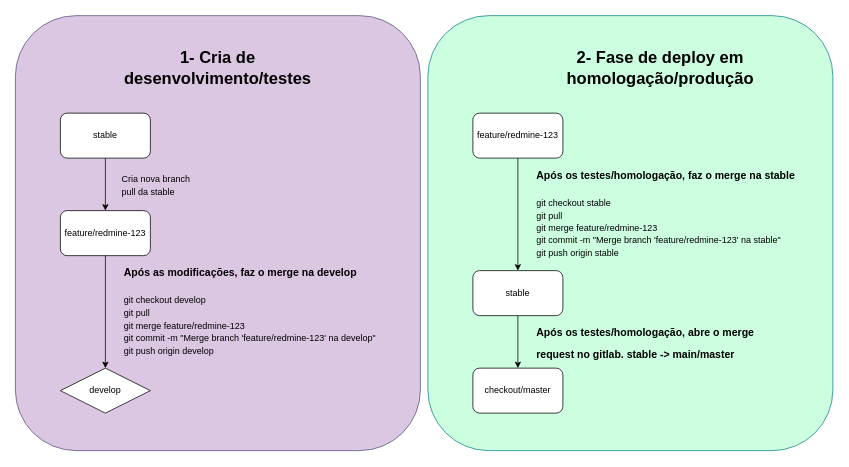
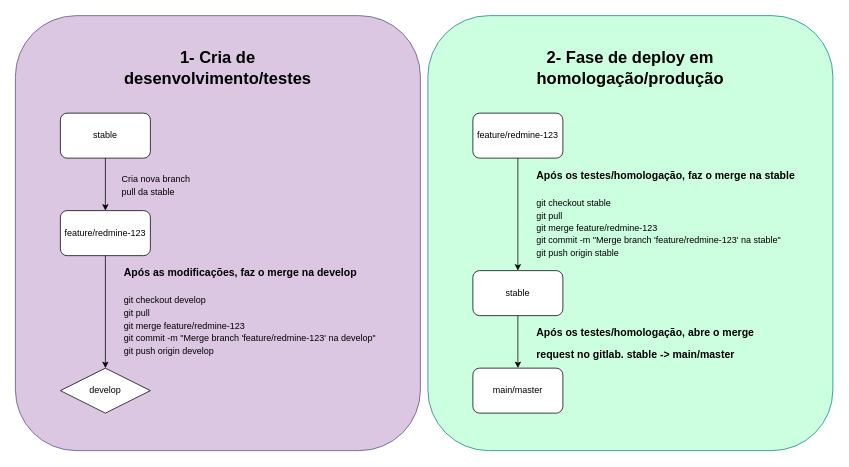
  <mxCell id="0" />
  <mxCell id="1" parent="0" />
  <mxCell id="2" value="" style="rounded=1;whiteSpace=wrap;html=1;fontSize=12;fillColor=#DBC7E2;strokeColor=#56517e;" vertex="1" parent="1"><mxGeometry x="20" y="20" width="540" height="580" as="geometry" /></mxCell>
  <mxCell id="3" value="stable" style="rounded=1;whiteSpace=wrap;html=1;" vertex="1" parent="1"><mxGeometry x="80" y="150" width="120" height="60" as="geometry" /></mxCell>
  <mxCell id="4" value="feature/redmine-123" style="rounded=1;whiteSpace=wrap;html=1;" vertex="1" parent="1"><mxGeometry x="80" y="280" width="120" height="60" as="geometry" /></mxCell>
  <mxCell id="5" value="" style="endArrow=classic;html=1;entryX=0.5;entryY=0;entryDx=0;entryDy=0;exitX=0.5;exitY=1;exitDx=0;exitDy=0;strokeColor=#000000;" edge="1" parent="1" source="3" target="4"><mxGeometry width="50" height="50" relative="1" as="geometry"><mxPoint x="200" y="170" as="sourcePoint" /><mxPoint x="720" y="360" as="targetPoint" /></mxGeometry></mxCell>
  <mxCell id="6" value="develop" style="rhombus;whiteSpace=wrap;html=1;" vertex="1" parent="1"><mxGeometry x="80" y="490" width="120" height="60" as="geometry" /></mxCell>
  <mxCell id="7" value="&lt;h1 style=&quot;&quot;&gt;&lt;span style=&quot;background-color: initial;&quot;&gt;&lt;font color=&quot;#000000&quot;&gt;&lt;font style=&quot;font-size: 14px;&quot;&gt;Após as modificações, faz o merge na develop&lt;/font&gt;&lt;br&gt;&lt;/font&gt;&lt;/span&gt;&lt;/h1&gt;&lt;h1 style=&quot;font-size: 14px;&quot;&gt;&lt;font color=&quot;#000000&quot; style=&quot;font-size: 12px; font-weight: normal;&quot;&gt;git checkout develop&lt;br&gt;git pull&lt;br&gt;git merge feature/redmine-123&lt;br&gt;git commit -m &quot;Merge branch 'feature/redmine-123' na develop&quot;&lt;br&gt;git push origin develop&lt;/font&gt;&lt;/h1&gt;" style="text;html=1;strokeColor=none;fillColor=none;spacing=5;spacingTop=-20;whiteSpace=wrap;overflow=hidden;rounded=0;" vertex="1" parent="1"><mxGeometry x="160" y="340" width="390" height="140" as="geometry" /></mxCell>
  <mxCell id="8" value="&lt;font color=&quot;#000000&quot; style=&quot;font-size: 12px;&quot;&gt;Cria nova branch pull da stable&lt;/font&gt;" style="text;html=1;strokeColor=none;fillColor=none;align=left;verticalAlign=middle;whiteSpace=wrap;rounded=0;fontSize=14;" vertex="1" parent="1"><mxGeometry x="160" y="230" width="110" height="30" as="geometry" /></mxCell>
  <mxCell id="9" value="&lt;b&gt;&lt;font style=&quot;font-size: 22px;&quot;&gt;1- Cria de desenvolvimento/testes&lt;/font&gt;&lt;/b&gt;" style="text;html=1;strokeColor=none;fillColor=none;align=center;verticalAlign=middle;whiteSpace=wrap;rounded=0;fontSize=12;fontColor=#000000;" vertex="1" parent="1"><mxGeometry x="160" y="60" width="260" height="60" as="geometry" /></mxCell>
  <mxCell id="10" value="" style="rounded=1;whiteSpace=wrap;html=1;fontSize=12;fillColor=#CCFFDF;strokeColor=#0e8088;" vertex="1" parent="1"><mxGeometry x="570" y="20" width="540" height="580" as="geometry" /></mxCell>
- <mxCell id="11" value="&lt;b&gt;&lt;font style=&quot;font-size: 22px;&quot;&gt;2- Fase de deploy em homologação/produção&lt;/font&gt;&lt;/b&gt;" style="text;html=1;strokeColor=none;fillColor=none;align=center;verticalAlign=middle;whiteSpace=wrap;rounded=0;fontSize=12;fontColor=#000000;" vertex="1" parent="1"><mxGeometry x="750" y="60" width="260" height="60" as="geometry" /></mxCell>
+ <mxCell id="11" value="&lt;b&gt;&lt;font style=&quot;font-size: 22px;&quot;&gt;2- Fase de deploy em homologação/produção&lt;/font&gt;&lt;/b&gt;" style="text;html=1;strokeColor=none;fillColor=none;align=center;verticalAlign=middle;whiteSpace=wrap;rounded=0;fontSize=12;fontColor=#000000;" vertex="1" parent="1"><mxGeometry x="710" y="60" width="260" height="60" as="geometry" /></mxCell>
  <mxCell id="12" value="stable" style="rounded=1;whiteSpace=wrap;html=1;" vertex="1" parent="1"><mxGeometry x="630" y="360" width="120" height="60" as="geometry" /></mxCell>
  <mxCell id="13" value="feature/redmine-123" style="rounded=1;whiteSpace=wrap;html=1;" vertex="1" parent="1"><mxGeometry x="630" y="150" width="120" height="60" as="geometry" /></mxCell>
  <mxCell id="14" value="&lt;h1 style=&quot;&quot;&gt;&lt;span style=&quot;background-color: initial;&quot;&gt;&lt;font color=&quot;#000000&quot;&gt;&lt;font style=&quot;font-size: 14px;&quot;&gt;Após os testes/homologação,&amp;nbsp;faz o merge na stable&lt;/font&gt;&lt;br&gt;&lt;/font&gt;&lt;/span&gt;&lt;/h1&gt;&lt;h1 style=&quot;font-size: 14px;&quot;&gt;&lt;font color=&quot;#000000&quot; style=&quot;font-size: 12px; font-weight: normal;&quot;&gt;git checkout stable&lt;br&gt;git pull&lt;br&gt;git merge feature/redmine-123&lt;br&gt;git commit -m &quot;Merge branch 'feature/redmine-123' na stable&quot;&lt;br&gt;git push origin stable&lt;/font&gt;&lt;/h1&gt;" style="text;html=1;strokeColor=none;fillColor=none;spacing=5;spacingTop=-20;whiteSpace=wrap;overflow=hidden;rounded=0;" vertex="1" parent="1"><mxGeometry x="710" y="210" width="390" height="140" as="geometry" /></mxCell>
- <mxCell id="15" value="checkout/master" style="rounded=1;whiteSpace=wrap;html=1;" vertex="1" parent="1"><mxGeometry x="630" y="490" width="120" height="60" as="geometry" /></mxCell>
+ <mxCell id="15" value="main/master" style="rounded=1;whiteSpace=wrap;html=1;" vertex="1" parent="1"><mxGeometry x="630" y="490" width="120" height="60" as="geometry" /></mxCell>
  <mxCell id="16" value="&lt;h1 style=&quot;&quot;&gt;&lt;span style=&quot;background-color: initial;&quot;&gt;&lt;font color=&quot;#000000&quot;&gt;&lt;font style=&quot;font-size: 14px;&quot;&gt;Após os testes/homologação,&amp;nbsp;abre o merge request no gitlab. stable -&amp;gt; main/master&lt;/font&gt;&lt;/font&gt;&lt;/span&gt;&lt;/h1&gt;" style="text;html=1;strokeColor=none;fillColor=none;spacing=5;spacingTop=-20;whiteSpace=wrap;overflow=hidden;rounded=0;" vertex="1" parent="1"><mxGeometry x="710" y="420" width="320" height="70" as="geometry" /></mxCell>
  <mxCell id="17" value="" style="endArrow=classic;html=1;entryX=0.5;entryY=0;entryDx=0;entryDy=0;exitX=0.5;exitY=1;exitDx=0;exitDy=0;strokeColor=#000000;" edge="1" parent="1" source="4" target="6"><mxGeometry width="50" height="50" relative="1" as="geometry"><mxPoint x="150" y="220" as="sourcePoint" /><mxPoint x="150" y="290" as="targetPoint" /></mxGeometry></mxCell>
  <mxCell id="18" value="" style="endArrow=classic;html=1;entryX=0.5;entryY=0;entryDx=0;entryDy=0;strokeColor=#000000;exitX=0.5;exitY=1;exitDx=0;exitDy=0;" edge="1" parent="1" source="13" target="12"><mxGeometry width="50" height="50" relative="1" as="geometry"><mxPoint x="689.5" y="210" as="sourcePoint" /><mxPoint x="689.5" y="280" as="targetPoint" /></mxGeometry></mxCell>
  <mxCell id="19" value="" style="endArrow=classic;html=1;strokeColor=#000000;exitX=0.5;exitY=1;exitDx=0;exitDy=0;" edge="1" parent="1" source="12"><mxGeometry width="50" height="50" relative="1" as="geometry"><mxPoint x="690" y="440" as="sourcePoint" /><mxPoint x="690" y="490" as="targetPoint" /></mxGeometry></mxCell>
